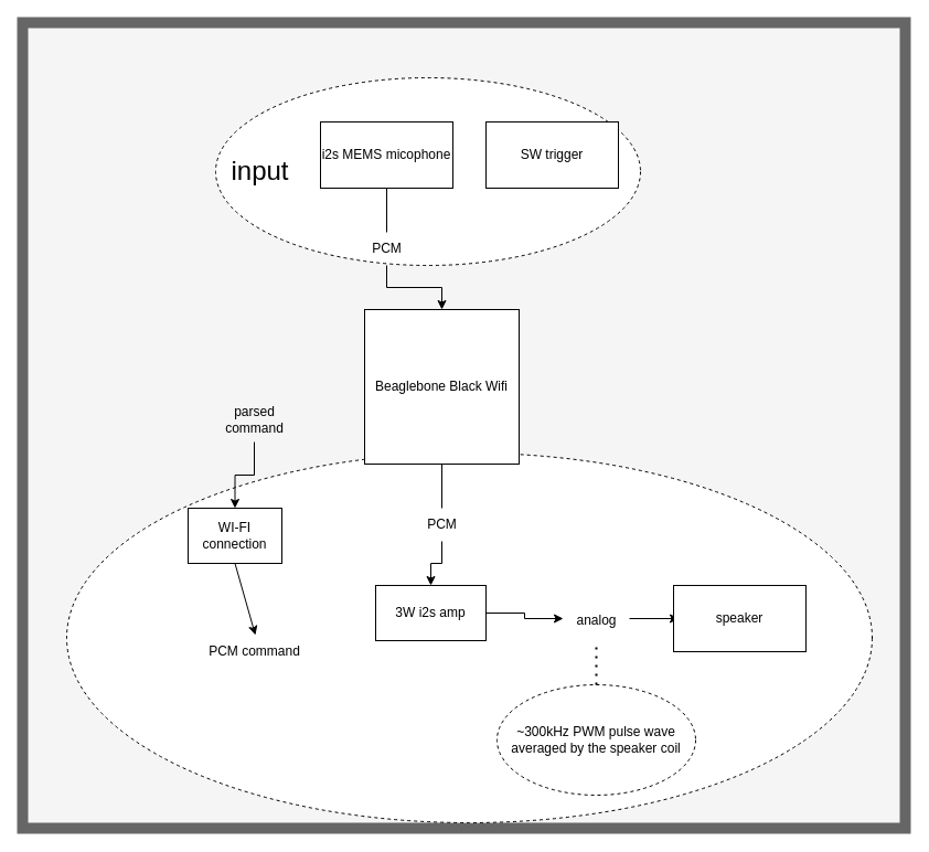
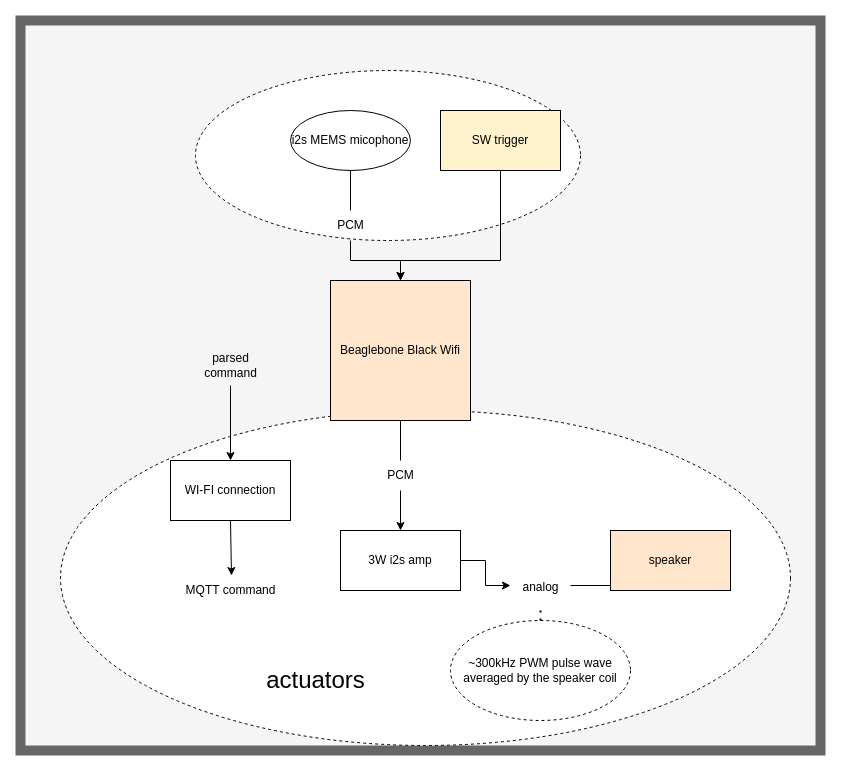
  <mxCell id="0" />
  <mxCell id="1" parent="0" />
  <mxCell id="2" value="" style="rounded=0;whiteSpace=wrap;html=1;fontSize=12;fillColor=#f5f5f5;fontColor=#333333;strokeColor=#666666;strokeWidth=10;" parent="1" vertex="1"><mxGeometry x="20" y="20" width="800" height="730" as="geometry" /></mxCell>
  <mxCell id="3" value="" style="ellipse;whiteSpace=wrap;html=1;dashed=1;fontSize=16;" parent="1" vertex="1"><mxGeometry x="60" y="410" width="730" height="335" as="geometry" /></mxCell>
  <mxCell id="4" value="" style="ellipse;whiteSpace=wrap;html=1;dashed=1;fontSize=16;" parent="1" vertex="1"><mxGeometry x="195" y="70" width="385" height="170" as="geometry" /></mxCell>
  <mxCell id="5" style="edgeStyle=orthogonalEdgeStyle;rounded=0;orthogonalLoop=1;jettySize=auto;html=1;entryX=0.5;entryY=0;entryDx=0;entryDy=0;startArrow=none;" parent="1" source="13" target="9" edge="1"><mxGeometry relative="1" as="geometry" /></mxCell>
- <mxCell id="6" value="i2s MEMS micophone" style="rounded=0;whiteSpace=wrap;html=1;" parent="1" vertex="1"><mxGeometry x="290" y="110" width="120" height="60" as="geometry" /></mxCell>
+ <mxCell id="6" value="i2s MEMS micophone" style="ellipse;whiteSpace=wrap;html=1;" parent="1" vertex="1"><mxGeometry x="290" y="110" width="120" height="60" as="geometry" /></mxCell>
  <mxCell id="7" style="edgeStyle=orthogonalEdgeStyle;rounded=0;orthogonalLoop=1;jettySize=auto;html=1;entryX=0.5;entryY=0;entryDx=0;entryDy=0;fontSize=12;startArrow=none;" parent="1" source="23" target="11" edge="1"><mxGeometry relative="1" as="geometry" /></mxCell>
  <mxCell id="8" style="edgeStyle=orthogonalEdgeStyle;rounded=0;orthogonalLoop=1;jettySize=auto;html=1;entryX=0.5;entryY=0;entryDx=0;entryDy=0;fontSize=12;endArrow=classic;endFill=1;startArrow=none;" parent="1" source="26" target="22" edge="1"><mxGeometry relative="1" as="geometry" /></mxCell>
- <mxCell id="9" value="Beaglebone Black Wifi" style="whiteSpace=wrap;html=1;aspect=fixed;" parent="1" vertex="1"><mxGeometry x="330" y="280" width="140" height="140" as="geometry" /></mxCell>
+ <mxCell id="9" value="Beaglebone Black Wifi" style="whiteSpace=wrap;html=1;aspect=fixed;fillColor=#ffe6cc;" parent="1" vertex="1"><mxGeometry x="330" y="280" width="140" height="140" as="geometry" /></mxCell>
  <mxCell id="10" style="edgeStyle=orthogonalEdgeStyle;rounded=0;orthogonalLoop=1;jettySize=auto;html=1;entryX=0;entryY=0.5;entryDx=0;entryDy=0;fontSize=12;startArrow=none;" parent="1" source="18" edge="1"><mxGeometry relative="1" as="geometry"><mxPoint x="615" y="560" as="targetPoint" /></mxGeometry></mxCell>
- <mxCell id="11" value="&lt;div&gt;3W i2s amp&lt;/div&gt;" style="rounded=0;whiteSpace=wrap;html=1;" parent="1" vertex="1"><mxGeometry x="340" y="530" width="100" height="50" as="geometry" /></mxCell>
- <mxCell id="12" value="input" style="text;html=1;align=center;verticalAlign=middle;resizable=0;points=[];autosize=1;strokeColor=none;fillColor=none;fontSize=24;" parent="1" vertex="1"><mxGeometry x="195" y="135" width="80" height="40" as="geometry" /></mxCell>
+ <mxCell id="11" value="&lt;div&gt;3W i2s amp&lt;/div&gt;" style="rounded=0;whiteSpace=wrap;html=1;" parent="1" vertex="1"><mxGeometry x="340" y="530" width="120" height="60" as="geometry" /></mxCell>
  <mxCell id="13" value="PCM" style="text;html=1;align=center;verticalAlign=middle;resizable=0;points=[];autosize=1;strokeColor=none;fillColor=none;" parent="1" vertex="1"><mxGeometry x="325" y="210" width="50" height="30" as="geometry" /></mxCell>
  <mxCell id="14" value="" style="edgeStyle=orthogonalEdgeStyle;rounded=0;orthogonalLoop=1;jettySize=auto;html=1;entryX=0.5;entryY=0;entryDx=0;entryDy=0;endArrow=none;" parent="1" source="6" target="13" edge="1"><mxGeometry relative="1" as="geometry"><mxPoint x="400" y="180" as="sourcePoint" /><mxPoint x="400" y="280" as="targetPoint" /></mxGeometry></mxCell>
- <mxCell id="16" value="SW trigger" style="rounded=0;whiteSpace=wrap;html=1;" parent="1" vertex="1"><mxGeometry x="440" y="110" width="120" height="60" as="geometry" /></mxCell>
- <mxCell id="17" value="speaker" style="rounded=0;whiteSpace=wrap;html=1;" parent="1" vertex="1"><mxGeometry x="610" y="530" width="120" height="60" as="geometry" /></mxCell>
- <mxCell id="18" value="&lt;font style=&quot;font-size: 12px;&quot;&gt;analog&lt;/font&gt;" style="text;html=1;align=center;verticalAlign=middle;resizable=0;points=[];autosize=1;strokeColor=none;fillColor=none;fontSize=16;" parent="1" vertex="1"><mxGeometry x="510" y="545" width="60" height="30" as="geometry" /></mxCell>
+ <mxCell id="15" style="edgeStyle=orthogonalEdgeStyle;rounded=0;orthogonalLoop=1;jettySize=auto;html=1;entryX=0.5;entryY=0;entryDx=0;entryDy=0;fontSize=16;" parent="1" source="16" target="9" edge="1"><mxGeometry relative="1" as="geometry"><Array as="points"><mxPoint x="500" y="260" /><mxPoint x="400" y="260" /></Array></mxGeometry></mxCell>
+ <mxCell id="16" value="SW trigger" style="rounded=0;whiteSpace=wrap;html=1;fillColor=#fff2cc;" parent="1" vertex="1"><mxGeometry x="440" y="110" width="120" height="60" as="geometry" /></mxCell>
+ <mxCell id="17" value="speaker" style="rounded=0;whiteSpace=wrap;html=1;fillColor=#ffe6cc;" parent="1" vertex="1"><mxGeometry x="610" y="530" width="120" height="60" as="geometry" /></mxCell>
+ <mxCell id="18" value="&lt;font style=&quot;font-size: 12px;&quot;&gt;analog&lt;/font&gt;" style="text;html=1;align=center;verticalAlign=middle;resizable=0;points=[];autosize=1;strokeColor=none;fillColor=none;fontSize=16;" parent="1" vertex="1"><mxGeometry x="510" y="570" width="60" height="30" as="geometry" /></mxCell>
  <mxCell id="19" value="" style="edgeStyle=orthogonalEdgeStyle;rounded=0;orthogonalLoop=1;jettySize=auto;html=1;entryX=0;entryY=0.5;entryDx=0;entryDy=0;fontSize=12;endArrow=classic;" parent="1" source="11" target="18" edge="1"><mxGeometry relative="1" as="geometry"><mxPoint x="465" y="565" as="sourcePoint" /><mxPoint x="615" y="565" as="targetPoint" /></mxGeometry></mxCell>
  <mxCell id="20" value="~300kHz PWM pulse wave averaged by the speaker coil" style="ellipse;whiteSpace=wrap;html=1;dashed=1;" parent="1" vertex="1"><mxGeometry x="450" y="620" width="180" height="100" as="geometry" /></mxCell>
- <mxCell id="22" value="WI-FI connection" style="rounded=0;whiteSpace=wrap;html=1;" parent="1" vertex="1"><mxGeometry x="170" y="460" width="85" height="50" as="geometry" /></mxCell>
+ <mxCell id="21" value="actuators" style="text;html=1;align=center;verticalAlign=middle;resizable=0;points=[];autosize=1;strokeColor=none;fillColor=none;fontSize=24;" parent="1" vertex="1"><mxGeometry x="255" y="660" width="120" height="40" as="geometry" /></mxCell>
+ <mxCell id="22" value="WI-FI connection" style="rounded=0;whiteSpace=wrap;html=1;" parent="1" vertex="1"><mxGeometry x="170" y="460" width="120" height="60" as="geometry" /></mxCell>
  <mxCell id="23" value="PCM" style="text;html=1;align=center;verticalAlign=middle;resizable=0;points=[];autosize=1;strokeColor=none;fillColor=none;" parent="1" vertex="1"><mxGeometry x="375" y="460" width="50" height="30" as="geometry" /></mxCell>
  <mxCell id="24" value="" style="edgeStyle=orthogonalEdgeStyle;rounded=0;orthogonalLoop=1;jettySize=auto;html=1;entryX=0.5;entryY=0;entryDx=0;entryDy=0;fontSize=12;endArrow=none;" parent="1" source="9" target="23" edge="1"><mxGeometry relative="1" as="geometry"><mxPoint x="400" y="420" as="sourcePoint" /><mxPoint x="400" y="530" as="targetPoint" /></mxGeometry></mxCell>
  <mxCell id="25" value="" style="endArrow=none;dashed=1;html=1;dashPattern=1 3;strokeWidth=2;rounded=0;fontSize=12;exitX=0.5;exitY=0;exitDx=0;exitDy=0;entryX=0.5;entryY=1.167;entryDx=0;entryDy=0;entryPerimeter=0;" parent="1" source="20" target="18" edge="1"><mxGeometry width="50" height="50" relative="1" as="geometry"><mxPoint x="380" y="500" as="sourcePoint" /><mxPoint x="430" y="450" as="targetPoint" /></mxGeometry></mxCell>
- <mxCell id="26" value="&lt;div&gt;parsed &lt;br&gt;&lt;/div&gt;&lt;div&gt;command&lt;/div&gt;" style="text;html=1;align=center;verticalAlign=middle;resizable=0;points=[];autosize=1;strokeColor=none;fillColor=none;fontSize=12;" parent="1" vertex="1"><mxGeometry x="190" y="360" width="80" height="40" as="geometry" /></mxCell>
+ <mxCell id="26" value="&lt;div&gt;parsed &lt;br&gt;&lt;/div&gt;&lt;div&gt;command&lt;/div&gt;" style="text;html=1;align=center;verticalAlign=middle;resizable=0;points=[];autosize=1;strokeColor=none;fillColor=none;fontSize=12;" parent="1" vertex="1"><mxGeometry x="190" y="345" width="80" height="40" as="geometry" /></mxCell>
  <mxCell id="27" value="" style="endArrow=classic;html=1;rounded=0;fontSize=12;exitX=0.5;exitY=1;exitDx=0;exitDy=0;" parent="1" source="22" edge="1"><mxGeometry width="50" height="50" relative="1" as="geometry"><mxPoint x="380" y="440" as="sourcePoint" /><mxPoint x="231" y="575" as="targetPoint" /></mxGeometry></mxCell>
- <mxCell id="28" value="PCM command" style="text;html=1;align=center;verticalAlign=middle;resizable=0;points=[];autosize=1;strokeColor=none;fillColor=none;fontSize=12;" parent="1" vertex="1"><mxGeometry x="175" y="575" width="110" height="30" as="geometry" /></mxCell>
+ <mxCell id="28" value="MQTT command" style="text;html=1;align=center;verticalAlign=middle;resizable=0;points=[];autosize=1;strokeColor=none;fillColor=none;fontSize=12;" parent="1" vertex="1"><mxGeometry x="175" y="575" width="110" height="30" as="geometry" /></mxCell>
